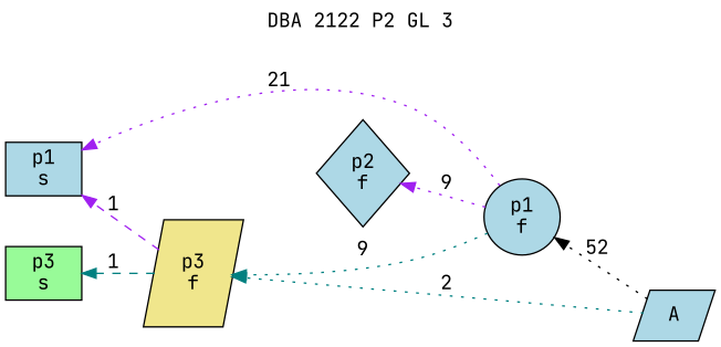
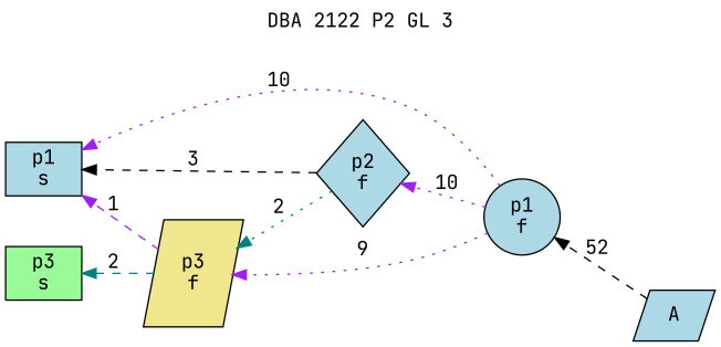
  digraph {
    fontname="JetBrains Mono"
    label=" DBA 2122 P2 GL 3 "
    labelloc=tl
    rankdir=RL
    node [fillcolor=lightblue fontname="JetBrains Mono" shape=parallelogram style=filled]
    edge [color=purple fontname="JetBrains Mono" style=dashed]
    n1 [label=A]
    n2 [label="p1\nf" shape=circle]
    n3 [label="p1\ns" shape=box]
    n4 [label="p2\nf" shape=diamond]
    n5 [fillcolor=khaki label="p3\nf"]
    n6 [fillcolor=palegreen label="p3\ns" shape=box]
-   n1 -> n2 [color=black label=52 style=dotted]
-   n2 -> n3 [label=21 style=dotted]
-   n2 -> n4 [label=9 style=dotted]
-   n2 -> n5 [color=teal label=9 style=dotted]
-   n1 -> n5 [color=teal label=2 style=dotted]
+   n1 -> n2 [color=black label=52]
+   n2 -> n3 [label=10 style=dotted]
+   n2 -> n4 [label=10 style=dotted]
+   n2 -> n5 [label=9 style=dotted]
+   n4 -> n3 [color=black label=3]
+   n4 -> n5 [color=teal label=2 style=dotted]
    n5 -> n3 [label=1]
-   n5 -> n6 [color=teal label=1]
+   n5 -> n6 [color=teal label=2]
  }
